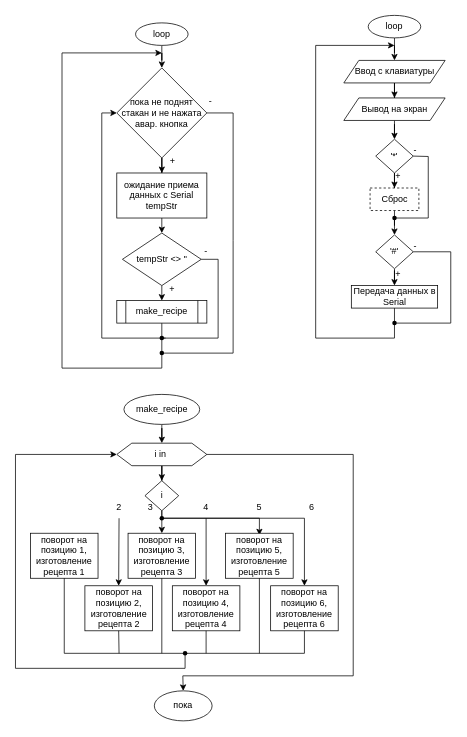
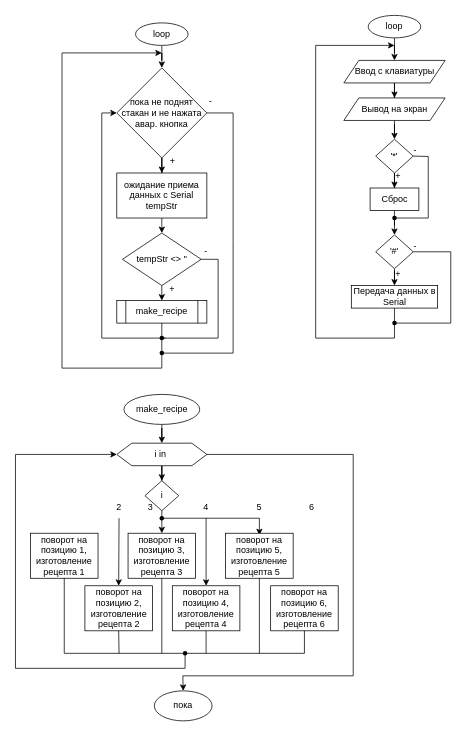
  <mxCell id="0" />
  <mxCell id="1" parent="0" />
  <mxCell id="2" style="edgeStyle=orthogonalEdgeStyle;rounded=0;orthogonalLoop=1;jettySize=auto;html=1;entryX=0.5;entryY=0;entryDx=0;entryDy=0;" parent="1" source="3" target="5" edge="1"><mxGeometry relative="1" as="geometry" /></mxCell>
  <mxCell id="3" value="loop" style="ellipse;whiteSpace=wrap;html=1;" parent="1" vertex="1"><mxGeometry x="180" y="30" width="70" height="30" as="geometry" /></mxCell>
  <mxCell id="4" style="edgeStyle=orthogonalEdgeStyle;rounded=0;orthogonalLoop=1;jettySize=auto;html=1;exitX=0.5;exitY=1;exitDx=0;exitDy=0;" parent="1" source="5" target="7" edge="1"><mxGeometry relative="1" as="geometry" /></mxCell>
  <mxCell id="5" value="пока не поднят стакан и не нажата авар. кнопка" style="rhombus;whiteSpace=wrap;html=1;" parent="1" vertex="1"><mxGeometry x="155" y="90" width="120" height="120" as="geometry" /></mxCell>
  <mxCell id="6" style="edgeStyle=orthogonalEdgeStyle;rounded=0;orthogonalLoop=1;jettySize=auto;html=1;exitX=0.5;exitY=1;exitDx=0;exitDy=0;entryX=0.5;entryY=0;entryDx=0;entryDy=0;" parent="1" source="7" target="9" edge="1"><mxGeometry relative="1" as="geometry" /></mxCell>
  <mxCell id="7" value="ожидание приема данных с Serial tempStr" style="rounded=0;whiteSpace=wrap;html=1;" parent="1" vertex="1"><mxGeometry x="155" y="230" width="120" height="60" as="geometry" /></mxCell>
  <mxCell id="8" style="edgeStyle=orthogonalEdgeStyle;rounded=0;orthogonalLoop=1;jettySize=auto;html=1;exitX=0.5;exitY=1;exitDx=0;exitDy=0;entryX=0.5;entryY=0;entryDx=0;entryDy=0;" parent="1" source="9" target="13" edge="1"><mxGeometry relative="1" as="geometry" /></mxCell>
  <mxCell id="9" value="tempStr &amp;lt;&amp;gt; ''" style="rhombus;whiteSpace=wrap;html=1;" parent="1" vertex="1"><mxGeometry x="162.5" y="310" width="105" height="70" as="geometry" /></mxCell>
  <mxCell id="10" value="+" style="text;html=1;align=center;verticalAlign=middle;whiteSpace=wrap;rounded=0;" parent="1" vertex="1"><mxGeometry x="207.5" y="200" width="42.5" height="30" as="geometry" /></mxCell>
  <mxCell id="11" value="+" style="text;html=1;align=center;verticalAlign=middle;whiteSpace=wrap;rounded=0;" parent="1" vertex="1"><mxGeometry x="198.75" y="370" width="60" height="30" as="geometry" /></mxCell>
  <mxCell id="12" style="edgeStyle=orthogonalEdgeStyle;rounded=0;orthogonalLoop=1;jettySize=auto;html=1;exitX=0.5;exitY=1;exitDx=0;exitDy=0;entryX=0;entryY=0.5;entryDx=0;entryDy=0;" parent="1" source="13" target="5" edge="1"><mxGeometry relative="1" as="geometry" /></mxCell>
  <mxCell id="13" value="make_recipe" style="shape=process;whiteSpace=wrap;html=1;backgroundOutline=1;" parent="1" vertex="1"><mxGeometry x="155" y="400" width="120" height="30" as="geometry" /></mxCell>
  <mxCell id="14" value="" style="shape=waypoint;sketch=0;fillStyle=solid;size=6;pointerEvents=1;points=[];fillColor=none;resizable=0;rotatable=0;perimeter=centerPerimeter;snapToPoint=1;" parent="1" vertex="1"><mxGeometry x="205" y="440" width="20" height="20" as="geometry" /></mxCell>
  <mxCell id="15" value="" style="endArrow=none;html=1;rounded=0;entryX=1;entryY=0.5;entryDx=0;entryDy=0;" parent="1" source="14" target="9" edge="1"><mxGeometry width="50" height="50" relative="1" as="geometry"><mxPoint x="310" y="410" as="sourcePoint" /><mxPoint x="360" y="360" as="targetPoint" /><Array as="points"><mxPoint x="290" y="450" /><mxPoint x="290" y="345" /></Array></mxGeometry></mxCell>
  <mxCell id="16" value="-" style="text;html=1;align=center;verticalAlign=middle;whiteSpace=wrap;rounded=0;" parent="1" vertex="1"><mxGeometry x="244" y="320" width="60" height="30" as="geometry" /></mxCell>
  <mxCell id="17" style="edgeStyle=orthogonalEdgeStyle;rounded=0;orthogonalLoop=1;jettySize=auto;html=1;" parent="1" edge="1"><mxGeometry relative="1" as="geometry"><mxPoint x="220" y="450" as="sourcePoint" /><mxPoint x="215" y="70" as="targetPoint" /><Array as="points"><mxPoint x="215" y="450" /><mxPoint x="215" y="490" /><mxPoint x="82" y="490" /><mxPoint x="82" y="70" /></Array></mxGeometry></mxCell>
  <mxCell id="18" value="" style="shape=waypoint;sketch=0;fillStyle=solid;size=6;pointerEvents=1;points=[];fillColor=none;resizable=0;rotatable=0;perimeter=centerPerimeter;snapToPoint=1;" parent="1" vertex="1"><mxGeometry x="205" y="460" width="20" height="20" as="geometry" /></mxCell>
  <mxCell id="19" value="" style="endArrow=none;html=1;rounded=0;entryX=1;entryY=0.5;entryDx=0;entryDy=0;" parent="1" source="18" target="5" edge="1"><mxGeometry width="50" height="50" relative="1" as="geometry"><mxPoint x="330" y="310" as="sourcePoint" /><mxPoint x="380" y="260" as="targetPoint" /><Array as="points"><mxPoint x="310" y="470" /><mxPoint x="310" y="320" /><mxPoint x="310" y="150" /></Array></mxGeometry></mxCell>
  <mxCell id="20" value="-" style="text;html=1;align=center;verticalAlign=middle;whiteSpace=wrap;rounded=0;" parent="1" vertex="1"><mxGeometry x="250" y="120" width="60" height="30" as="geometry" /></mxCell>
  <mxCell id="21" style="edgeStyle=orthogonalEdgeStyle;rounded=0;orthogonalLoop=1;jettySize=auto;html=1;" parent="1" source="22" target="24" edge="1"><mxGeometry relative="1" as="geometry" /></mxCell>
  <mxCell id="22" value="make_recipe" style="ellipse;whiteSpace=wrap;html=1;" parent="1" vertex="1"><mxGeometry x="164.5" y="525" width="101" height="40" as="geometry" /></mxCell>
  <mxCell id="23" style="edgeStyle=orthogonalEdgeStyle;rounded=0;orthogonalLoop=1;jettySize=auto;html=1;" parent="1" source="24" target="25" edge="1"><mxGeometry relative="1" as="geometry" /></mxCell>
  <mxCell id="24" value="i in&amp;nbsp;" style="shape=hexagon;perimeter=hexagonPerimeter2;whiteSpace=wrap;html=1;fixedSize=1;" parent="1" vertex="1"><mxGeometry x="155" y="590" width="120" height="30" as="geometry" /></mxCell>
  <mxCell id="25" value="i" style="rhombus;whiteSpace=wrap;html=1;" parent="1" vertex="1"><mxGeometry x="192.5" y="640" width="45" height="40" as="geometry" /></mxCell>
  <mxCell id="26" value="поворот на позицию 1, изготовление рецепта 1" style="rounded=0;whiteSpace=wrap;html=1;" parent="1" vertex="1"><mxGeometry x="40" y="710" width="90" height="60" as="geometry" /></mxCell>
  <mxCell id="27" value="" style="endArrow=classic;html=1;rounded=0;exitX=0.5;exitY=1;exitDx=0;exitDy=0;entryX=0.5;entryY=0.044;entryDx=0;entryDy=0;entryPerimeter=0;" edge="1" parent="1" source="25" target="37"><mxGeometry width="50" height="50" relative="1" as="geometry"><mxPoint x="250" y="710" as="sourcePoint" /><mxPoint x="345" y="710" as="targetPoint" /><Array as="points"><mxPoint x="215" y="690" /><mxPoint x="345" y="690" /></Array></mxGeometry></mxCell>
  <mxCell id="28" value="" style="endArrow=classic;html=1;rounded=0;entryX=0.5;entryY=0;entryDx=0;entryDy=0;" edge="1" parent="1"><mxGeometry width="50" height="50" relative="1" as="geometry"><mxPoint x="215" y="690" as="sourcePoint" /><mxPoint x="215" y="710" as="targetPoint" /></mxGeometry></mxCell>
  <mxCell id="29" value="" style="shape=waypoint;sketch=0;fillStyle=solid;size=6;pointerEvents=1;points=[];fillColor=none;resizable=0;rotatable=0;perimeter=centerPerimeter;snapToPoint=1;" vertex="1" parent="1"><mxGeometry x="205" y="680" width="20" height="20" as="geometry" /></mxCell>
  <mxCell id="30" value="" style="endArrow=classic;html=1;rounded=0;entryX=0.5;entryY=0;entryDx=0;entryDy=0;" edge="1" parent="1" target="33"><mxGeometry width="50" height="50" relative="1" as="geometry"><mxPoint x="158" y="690" as="sourcePoint" /><mxPoint x="157.5" y="760" as="targetPoint" /></mxGeometry></mxCell>
  <mxCell id="31" value="" style="endArrow=classic;html=1;rounded=0;" edge="1" parent="1" target="35"><mxGeometry width="50" height="50" relative="1" as="geometry"><mxPoint x="274" y="690" as="sourcePoint" /><mxPoint x="275" y="760" as="targetPoint" /></mxGeometry></mxCell>
- <mxCell id="32" value="" style="endArrow=classic;html=1;rounded=0;exitX=0.5;exitY=1;exitDx=0;exitDy=0;" edge="1" parent="1" source="25" target="36"><mxGeometry width="50" height="50" relative="1" as="geometry"><mxPoint x="280" y="690" as="sourcePoint" /><mxPoint x="395" y="760" as="targetPoint" /><Array as="points"><mxPoint x="215" y="690" /><mxPoint x="405" y="690" /></Array></mxGeometry></mxCell>
  <mxCell id="33" value="поворот на позицию 2, изготовление рецепта 2" style="rounded=0;whiteSpace=wrap;html=1;" vertex="1" parent="1"><mxGeometry x="112.5" y="780" width="90" height="60" as="geometry" /></mxCell>
  <mxCell id="34" value="поворот на позицию 3, изготовление рецепта 3" style="rounded=0;whiteSpace=wrap;html=1;" vertex="1" parent="1"><mxGeometry x="170" y="710" width="90" height="60" as="geometry" /></mxCell>
  <mxCell id="35" value="поворот на позицию 4, изготовление рецепта 4" style="rounded=0;whiteSpace=wrap;html=1;" vertex="1" parent="1"><mxGeometry x="229" y="780" width="90" height="60" as="geometry" /></mxCell>
  <mxCell id="36" value="поворот на позицию 6, изготовление рецепта 6" style="rounded=0;whiteSpace=wrap;html=1;" vertex="1" parent="1"><mxGeometry x="360" y="780" width="90" height="60" as="geometry" /></mxCell>
  <mxCell id="37" value="поворот на позицию 5, изготовление рецепта 5" style="rounded=0;whiteSpace=wrap;html=1;" vertex="1" parent="1"><mxGeometry x="300" y="710" width="90" height="60" as="geometry" /></mxCell>
  <mxCell id="38" value="" style="endArrow=none;html=1;rounded=0;exitDx=0;exitDy=0;entryX=0.5;entryY=1;entryDx=0;entryDy=0;" edge="1" parent="1" source="44" target="36"><mxGeometry width="50" height="50" relative="1" as="geometry"><mxPoint x="120" y="910" as="sourcePoint" /><mxPoint x="170" y="860" as="targetPoint" /><Array as="points"><mxPoint x="405" y="870" /></Array></mxGeometry></mxCell>
  <mxCell id="39" value="" style="endArrow=none;html=1;rounded=0;entryX=0.5;entryY=1;entryDx=0;entryDy=0;" edge="1" parent="1" target="33"><mxGeometry width="50" height="50" relative="1" as="geometry"><mxPoint x="158" y="870" as="sourcePoint" /><mxPoint x="210" y="900" as="targetPoint" /></mxGeometry></mxCell>
  <mxCell id="40" value="" style="endArrow=none;html=1;rounded=0;entryX=0.5;entryY=1;entryDx=0;entryDy=0;" edge="1" parent="1" target="35"><mxGeometry width="50" height="50" relative="1" as="geometry"><mxPoint x="274" y="870" as="sourcePoint" /><mxPoint x="310" y="920" as="targetPoint" /></mxGeometry></mxCell>
  <mxCell id="41" value="" style="endArrow=none;html=1;rounded=0;entryX=0.5;entryY=1;entryDx=0;entryDy=0;" edge="1" parent="1" target="34"><mxGeometry width="50" height="50" relative="1" as="geometry"><mxPoint x="215" y="870" as="sourcePoint" /><mxPoint x="280" y="900" as="targetPoint" /></mxGeometry></mxCell>
  <mxCell id="42" value="" style="endArrow=none;html=1;rounded=0;entryX=0.5;entryY=1;entryDx=0;entryDy=0;" edge="1" parent="1" target="37"><mxGeometry width="50" height="50" relative="1" as="geometry"><mxPoint x="345" y="870" as="sourcePoint" /><mxPoint x="390" y="890" as="targetPoint" /></mxGeometry></mxCell>
  <mxCell id="43" value="" style="endArrow=none;html=1;rounded=0;exitX=0.5;exitY=1;exitDx=0;exitDy=0;entryDx=0;entryDy=0;" edge="1" parent="1" source="26" target="44"><mxGeometry width="50" height="50" relative="1" as="geometry"><mxPoint x="85" y="770" as="sourcePoint" /><mxPoint x="405" y="840" as="targetPoint" /><Array as="points"><mxPoint x="85" y="870" /></Array></mxGeometry></mxCell>
  <mxCell id="44" value="" style="shape=waypoint;sketch=0;fillStyle=solid;size=6;pointerEvents=1;points=[];fillColor=none;resizable=0;rotatable=0;perimeter=centerPerimeter;snapToPoint=1;" vertex="1" parent="1"><mxGeometry x="236" y="860" width="20" height="20" as="geometry" /></mxCell>
  <mxCell id="45" value="" style="endArrow=classic;html=1;rounded=0;exitX=0.51;exitY=0.34;exitDx=0;exitDy=0;exitPerimeter=0;entryX=0;entryY=0.5;entryDx=0;entryDy=0;" edge="1" parent="1" source="44" target="24"><mxGeometry width="50" height="50" relative="1" as="geometry"><mxPoint x="180" y="940" as="sourcePoint" /><mxPoint x="230" y="890" as="targetPoint" /><Array as="points"><mxPoint x="246" y="890" /><mxPoint x="20" y="890" /><mxPoint x="20" y="605" /></Array></mxGeometry></mxCell>
  <mxCell id="46" value="пока" style="ellipse;whiteSpace=wrap;html=1;" vertex="1" parent="1"><mxGeometry x="205" y="920" width="77" height="40" as="geometry" /></mxCell>
  <mxCell id="47" value="" style="endArrow=classic;html=1;rounded=0;exitX=1;exitY=0.5;exitDx=0;exitDy=0;entryX=0.5;entryY=0;entryDx=0;entryDy=0;" edge="1" parent="1" source="24" target="46"><mxGeometry width="50" height="50" relative="1" as="geometry"><mxPoint x="360" y="680" as="sourcePoint" /><mxPoint x="410" y="630" as="targetPoint" /><Array as="points"><mxPoint x="470" y="605" /><mxPoint x="470" y="900" /><mxPoint x="243" y="900" /></Array></mxGeometry></mxCell>
  <mxCell id="48" value="2" style="text;html=1;align=center;verticalAlign=middle;whiteSpace=wrap;rounded=0;" vertex="1" parent="1"><mxGeometry x="127.5" y="660" width="60" height="30" as="geometry" /></mxCell>
  <mxCell id="49" value="3" style="text;html=1;align=center;verticalAlign=middle;whiteSpace=wrap;rounded=0;" vertex="1" parent="1"><mxGeometry x="170" y="660" width="60" height="30" as="geometry" /></mxCell>
  <mxCell id="50" value="4" style="text;html=1;align=center;verticalAlign=middle;whiteSpace=wrap;rounded=0;" vertex="1" parent="1"><mxGeometry x="244" y="660" width="60" height="30" as="geometry" /></mxCell>
  <mxCell id="51" value="5" style="text;html=1;align=center;verticalAlign=middle;whiteSpace=wrap;rounded=0;" vertex="1" parent="1"><mxGeometry x="315" y="660" width="60" height="30" as="geometry" /></mxCell>
  <mxCell id="52" value="6" style="text;html=1;align=center;verticalAlign=middle;whiteSpace=wrap;rounded=0;" vertex="1" parent="1"><mxGeometry x="385" y="660" width="60" height="30" as="geometry" /></mxCell>
  <mxCell id="53" style="edgeStyle=orthogonalEdgeStyle;rounded=0;orthogonalLoop=1;jettySize=auto;html=1;" edge="1" parent="1" source="54" target="56"><mxGeometry relative="1" as="geometry" /></mxCell>
  <mxCell id="54" value="loop" style="ellipse;whiteSpace=wrap;html=1;" vertex="1" parent="1"><mxGeometry x="490" y="20" width="70" height="30" as="geometry" /></mxCell>
  <mxCell id="55" style="edgeStyle=orthogonalEdgeStyle;rounded=0;orthogonalLoop=1;jettySize=auto;html=1;" edge="1" parent="1" source="56" target="58"><mxGeometry relative="1" as="geometry" /></mxCell>
  <mxCell id="56" value="Ввод с клавиатуры" style="shape=parallelogram;perimeter=parallelogramPerimeter;whiteSpace=wrap;html=1;fixedSize=1;" vertex="1" parent="1"><mxGeometry x="457.5" y="80" width="135" height="30" as="geometry" /></mxCell>
  <mxCell id="57" style="edgeStyle=orthogonalEdgeStyle;rounded=0;orthogonalLoop=1;jettySize=auto;html=1;" edge="1" parent="1" source="58" target="60"><mxGeometry relative="1" as="geometry" /></mxCell>
  <mxCell id="58" value="Вывод на экран" style="shape=parallelogram;perimeter=parallelogramPerimeter;whiteSpace=wrap;html=1;fixedSize=1;" vertex="1" parent="1"><mxGeometry x="457.5" y="130" width="135" height="30" as="geometry" /></mxCell>
  <mxCell id="59" style="edgeStyle=orthogonalEdgeStyle;rounded=0;orthogonalLoop=1;jettySize=auto;html=1;" edge="1" parent="1" source="60" target="62"><mxGeometry relative="1" as="geometry" /></mxCell>
  <mxCell id="60" value="'*'" style="rhombus;whiteSpace=wrap;html=1;" vertex="1" parent="1"><mxGeometry x="500" y="185" width="50" height="45" as="geometry" /></mxCell>
  <mxCell id="61" style="edgeStyle=orthogonalEdgeStyle;rounded=0;orthogonalLoop=1;jettySize=auto;html=1;" edge="1" parent="1" source="62" target="64"><mxGeometry relative="1" as="geometry" /></mxCell>
- <mxCell id="62" value="Сброс" style="rounded=0;whiteSpace=wrap;html=1;dashed=1;" vertex="1" parent="1"><mxGeometry x="492.5" y="250" width="65" height="30" as="geometry" /></mxCell>
+ <mxCell id="62" value="Сброс" style="rounded=0;whiteSpace=wrap;html=1;" vertex="1" parent="1"><mxGeometry x="492.5" y="250" width="65" height="30" as="geometry" /></mxCell>
  <mxCell id="63" style="edgeStyle=orthogonalEdgeStyle;rounded=0;orthogonalLoop=1;jettySize=auto;html=1;" edge="1" parent="1" source="64" target="68"><mxGeometry relative="1" as="geometry" /></mxCell>
  <mxCell id="64" value="'#'" style="rhombus;whiteSpace=wrap;html=1;" vertex="1" parent="1"><mxGeometry x="500" y="312.5" width="50" height="45" as="geometry" /></mxCell>
  <mxCell id="65" value="" style="shape=waypoint;sketch=0;fillStyle=solid;size=6;pointerEvents=1;points=[];fillColor=none;resizable=0;rotatable=0;perimeter=centerPerimeter;snapToPoint=1;" vertex="1" parent="1"><mxGeometry x="515" y="280" width="20" height="20" as="geometry" /></mxCell>
  <mxCell id="66" value="" style="endArrow=none;html=1;rounded=0;entryX=1;entryY=0.5;entryDx=0;entryDy=0;" edge="1" parent="1" source="65" target="60"><mxGeometry width="50" height="50" relative="1" as="geometry"><mxPoint x="570" y="300" as="sourcePoint" /><mxPoint x="620" y="250" as="targetPoint" /><Array as="points"><mxPoint x="570" y="290" /><mxPoint x="570" y="208" /></Array></mxGeometry></mxCell>
  <mxCell id="67" style="edgeStyle=orthogonalEdgeStyle;rounded=0;orthogonalLoop=1;jettySize=auto;html=1;exitX=0.5;exitY=1;exitDx=0;exitDy=0;" edge="1" parent="1" source="68"><mxGeometry relative="1" as="geometry"><mxPoint x="525" y="60" as="targetPoint" /><Array as="points"><mxPoint x="525" y="450" /><mxPoint x="420" y="450" /><mxPoint x="420" y="60" /></Array></mxGeometry></mxCell>
  <mxCell id="68" value="Передача данных в Serial" style="rounded=0;whiteSpace=wrap;html=1;" vertex="1" parent="1"><mxGeometry x="467.5" y="380" width="115" height="30" as="geometry" /></mxCell>
  <mxCell id="69" value="" style="endArrow=none;html=1;rounded=0;entryX=1;entryY=0.5;entryDx=0;entryDy=0;" edge="1" parent="1" source="70" target="64"><mxGeometry width="50" height="50" relative="1" as="geometry"><mxPoint x="525" y="440" as="sourcePoint" /><mxPoint x="690" y="370" as="targetPoint" /><Array as="points"><mxPoint x="600" y="430" /><mxPoint x="600" y="335" /></Array></mxGeometry></mxCell>
  <mxCell id="70" value="" style="shape=waypoint;sketch=0;fillStyle=solid;size=6;pointerEvents=1;points=[];fillColor=none;resizable=0;rotatable=0;perimeter=centerPerimeter;snapToPoint=1;" vertex="1" parent="1"><mxGeometry x="515" y="420" width="20" height="20" as="geometry" /></mxCell>
  <mxCell id="71" value="-" style="text;html=1;align=center;verticalAlign=middle;whiteSpace=wrap;rounded=0;" vertex="1" parent="1"><mxGeometry x="522.5" y="185" width="60" height="30" as="geometry" /></mxCell>
  <mxCell id="72" value="+" style="text;html=1;align=center;verticalAlign=middle;whiteSpace=wrap;rounded=0;" vertex="1" parent="1"><mxGeometry x="500" y="220" width="60" height="30" as="geometry" /></mxCell>
  <mxCell id="73" value="-" style="text;html=1;align=center;verticalAlign=middle;whiteSpace=wrap;rounded=0;" vertex="1" parent="1"><mxGeometry x="522.5" y="312.5" width="60" height="30" as="geometry" /></mxCell>
  <mxCell id="74" value="+" style="text;html=1;align=center;verticalAlign=middle;whiteSpace=wrap;rounded=0;" vertex="1" parent="1"><mxGeometry x="500" y="350" width="60" height="30" as="geometry" /></mxCell>
